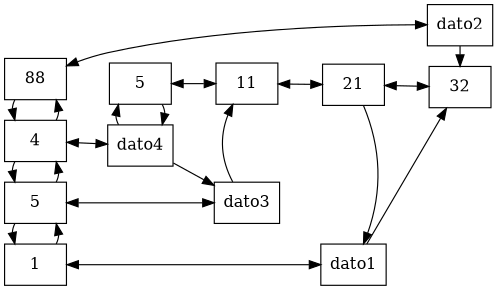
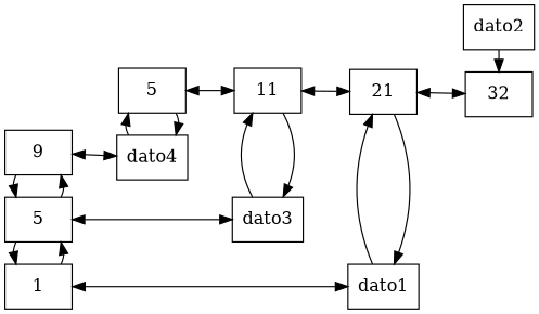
  digraph {
    rankdir=LR
    node [shape=box]
    n1 [label=1 rankdir=LR]
    n2 [label=5 rankdir=LR]
-   n3 [label=4 rankdir=LR]
-   n4 [label=88 rankdir=LR]
+   n3 [label=9 rankdir=LR]
    n5 [label=5]
    n6 [label=dato4]
    n7 [label=11]
    n8 [label=dato3]
    n9 [label=21]
    n10 [label=dato1]
    n11 [label=32]
    n12 [label=dato2]
    subgraph sub_1 {
      rank=min
      n1
      n2
      n3
-     n4
    }
    subgraph sub_2 {
      rank=same
      n5
      n6
    }
    subgraph sub_3 {
      rank=same
      n7
      n8
    }
    subgraph sub_4 {
      rank=same
      n9
      n10
    }
    subgraph sub_5 {
      rank=same
      n11
      n12
    }
    n1 -> n2
    n1 -> n10 [dir=both]
    n2 -> n1
    n2 -> n3
    n2 -> n8 [dir=both]
    n3 -> n2
-   n3 -> n4
    n3 -> n6 [dir=both]
-   n4 -> n3
-   n4 -> n12 [dir=both]
    n5 -> n6 [constraint=false]
    n5 -> n7 [dir=both rankdir=UD]
    n6 -> n5 [constraint=false]
-   n6 -> n8 [constraint=false]
+   n7 -> n8 [constraint=false]
    n7 -> n9 [dir=both rankdir=UD]
    n8 -> n7 [constraint=false]
    n9 -> n10 [constraint=false]
    n9 -> n11 [dir=both rankdir=UD]
-   n10 -> n11 [constraint=false]
+   n10 -> n9 [constraint=false]
    n12 -> n11 [constraint=false]
  }
